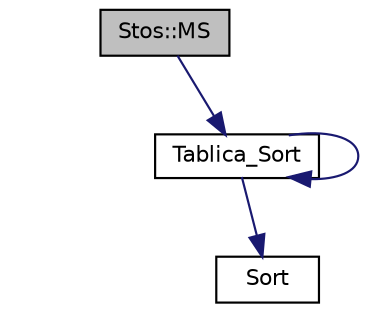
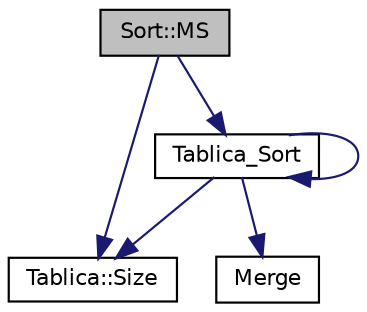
  digraph {
    rankdir=TB
    node [color=black fillcolor=white fontname=Helvetica fontsize=10 shape=record style=filled]
    edge [color=midnightblue fontname=Helvetica fontsize=10 labelfontname=Helvetica labelfontsize=10 style=solid]
-   n1 [fillcolor=grey75 fontcolor=black height=0.2 label="Stos::MS" width=0.4]
+   n1 [fillcolor=grey75 fontcolor=black height=0.2 label="Sort::MS" width=0.4]
    n2 [height=0.2 label=Tablica_Sort width=0.4]
-   n4 [height=0.2 label=Sort width=0.4]
+   n3 [height=0.2 label="Tablica::Size" width=0.4]
+   n4 [height=0.2 label=Merge width=0.4]
    n1 -> n2
+   n1 -> n3
    n2 -> n2
+   n2 -> n3
    n2 -> n4
  }
